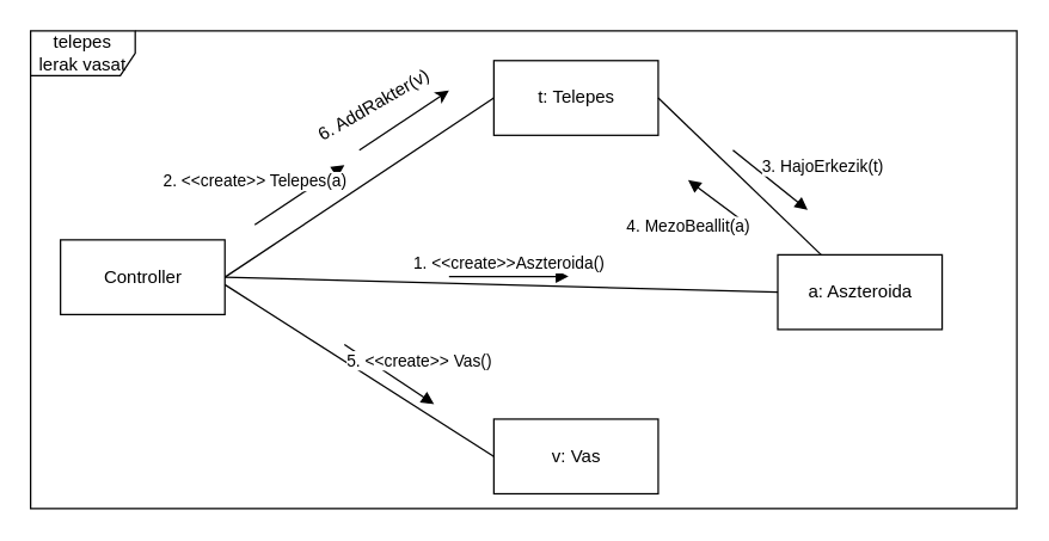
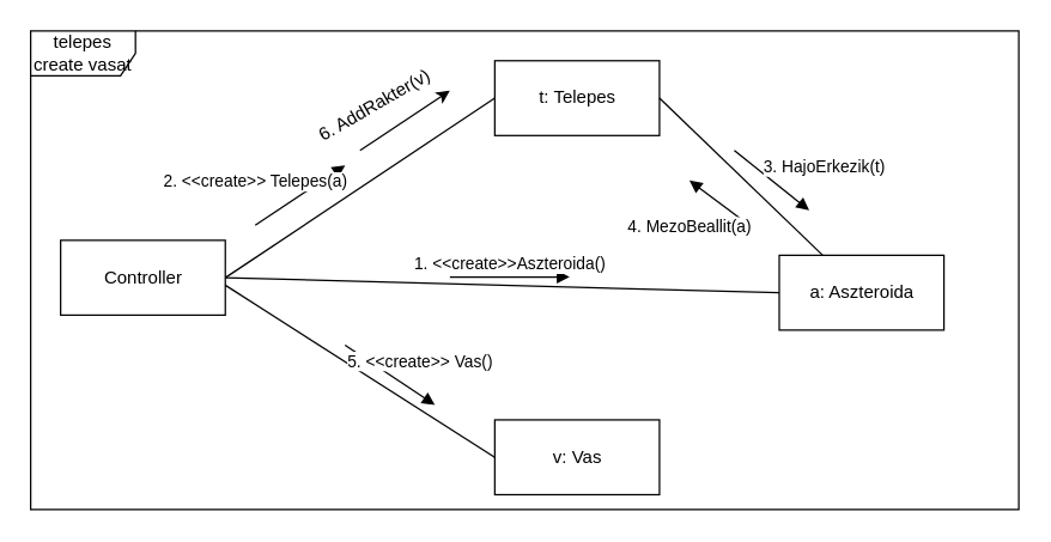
  <mxCell id="0" />
  <mxCell id="1" parent="0" />
  <mxCell id="2" value="Controller" style="html=1;" parent="1" vertex="1"><mxGeometry x="40" y="160" width="110" height="50" as="geometry" /></mxCell>
  <mxCell id="3" value="t: Telepes" style="html=1;" parent="1" vertex="1"><mxGeometry x="330" y="40" width="110" height="50" as="geometry" /></mxCell>
  <mxCell id="4" value="a: Aszteroida" style="html=1;" parent="1" vertex="1"><mxGeometry x="520" y="170" width="110" height="50" as="geometry" /></mxCell>
  <mxCell id="5" value="v: Vas" style="html=1;" parent="1" vertex="1"><mxGeometry x="330" y="280" width="110" height="50" as="geometry" /></mxCell>
  <mxCell id="6" value="" style="endArrow=none;html=1;entryX=0;entryY=0.5;entryDx=0;entryDy=0;exitX=1;exitY=0.5;exitDx=0;exitDy=0;" parent="1" source="2" target="3" edge="1"><mxGeometry width="50" height="50" relative="1" as="geometry"><mxPoint x="200" y="130" as="sourcePoint" /><mxPoint x="250" y="80" as="targetPoint" /></mxGeometry></mxCell>
  <mxCell id="7" value="" style="endArrow=none;html=1;exitX=1;exitY=0.5;exitDx=0;exitDy=0;entryX=0;entryY=0.5;entryDx=0;entryDy=0;" parent="1" source="2" target="4" edge="1"><mxGeometry width="50" height="50" relative="1" as="geometry"><mxPoint x="220" y="220" as="sourcePoint" /><mxPoint x="270" y="170" as="targetPoint" /></mxGeometry></mxCell>
  <mxCell id="8" value="" style="endArrow=none;html=1;exitX=0;exitY=0.5;exitDx=0;exitDy=0;" parent="1" source="5" edge="1"><mxGeometry width="50" height="50" relative="1" as="geometry"><mxPoint x="100" y="240" as="sourcePoint" /><mxPoint x="150" y="190" as="targetPoint" /></mxGeometry></mxCell>
  <mxCell id="9" value="1. &amp;lt;&amp;lt;create&amp;gt;&amp;gt;Aszteroida()" style="html=1;verticalAlign=bottom;endArrow=block;" parent="1" edge="1"><mxGeometry width="80" relative="1" as="geometry"><mxPoint x="300" y="184.5" as="sourcePoint" /><mxPoint x="380" y="184.5" as="targetPoint" /><mxPoint as="offset" /></mxGeometry></mxCell>
  <mxCell id="10" value="2. &amp;lt;&amp;lt;create&amp;gt;&amp;gt; Telepes(a)" style="html=1;verticalAlign=bottom;endArrow=block;" parent="1" edge="1"><mxGeometry x="-0.692" y="17" width="80" relative="1" as="geometry"><mxPoint x="170" y="150" as="sourcePoint" /><mxPoint x="230" y="110" as="targetPoint" /><mxPoint as="offset" /></mxGeometry></mxCell>
  <mxCell id="11" value="" style="endArrow=none;html=1;entryX=1;entryY=0.5;entryDx=0;entryDy=0;" parent="1" source="4" target="3" edge="1"><mxGeometry width="50" height="50" relative="1" as="geometry"><mxPoint x="530" y="150" as="sourcePoint" /><mxPoint x="580" y="100" as="targetPoint" /></mxGeometry></mxCell>
  <mxCell id="12" value="3. HajoErkezik(t)" style="html=1;verticalAlign=bottom;endArrow=block;" parent="1" edge="1"><mxGeometry x="0.854" y="22" width="80" relative="1" as="geometry"><mxPoint x="490" y="100" as="sourcePoint" /><mxPoint x="540" y="140" as="targetPoint" /><mxPoint as="offset" /></mxGeometry></mxCell>
  <mxCell id="13" value="4. MezoBeallit(a)" style="html=1;verticalAlign=bottom;endArrow=block;" parent="1" edge="1"><mxGeometry x="0.04" y="32" width="80" relative="1" as="geometry"><mxPoint x="500" y="150" as="sourcePoint" /><mxPoint x="460" y="120" as="targetPoint" /><mxPoint as="offset" /></mxGeometry></mxCell>
  <mxCell id="14" value="5. &amp;lt;&amp;lt;create&amp;gt;&amp;gt; Vas()" style="html=1;verticalAlign=bottom;endArrow=block;" parent="1" edge="1"><mxGeometry x="0.462" y="11" width="80" relative="1" as="geometry"><mxPoint x="230" y="230" as="sourcePoint" /><mxPoint x="290" y="270" as="targetPoint" /><mxPoint as="offset" /></mxGeometry></mxCell>
  <mxCell id="15" value="" style="endArrow=classic;html=1;" parent="1" edge="1"><mxGeometry width="50" height="50" relative="1" as="geometry"><mxPoint x="240" y="100" as="sourcePoint" /><mxPoint x="300" y="60" as="targetPoint" /></mxGeometry></mxCell>
  <mxCell id="16" value="6. AddRakter(v)" style="text;html=1;strokeColor=none;fillColor=none;align=center;verticalAlign=middle;whiteSpace=wrap;rounded=0;rotation=-30;" parent="1" vertex="1"><mxGeometry x="200" y="60" width="100" height="20" as="geometry" /></mxCell>
- <mxCell id="17" value="telepes lerak vasat" style="shape=umlFrame;whiteSpace=wrap;html=1;width=70;height=30;" vertex="1" parent="1"><mxGeometry x="20" y="20" width="660" height="320" as="geometry" /></mxCell>
+ <mxCell id="17" value="telepes create vasat" style="shape=umlFrame;whiteSpace=wrap;html=1;width=70;height=30;" vertex="1" parent="1"><mxGeometry x="20" y="20" width="660" height="320" as="geometry" /></mxCell>
